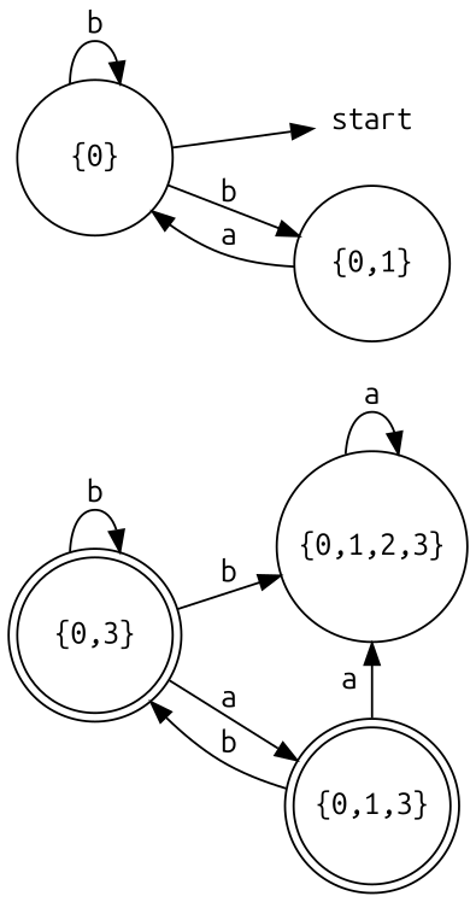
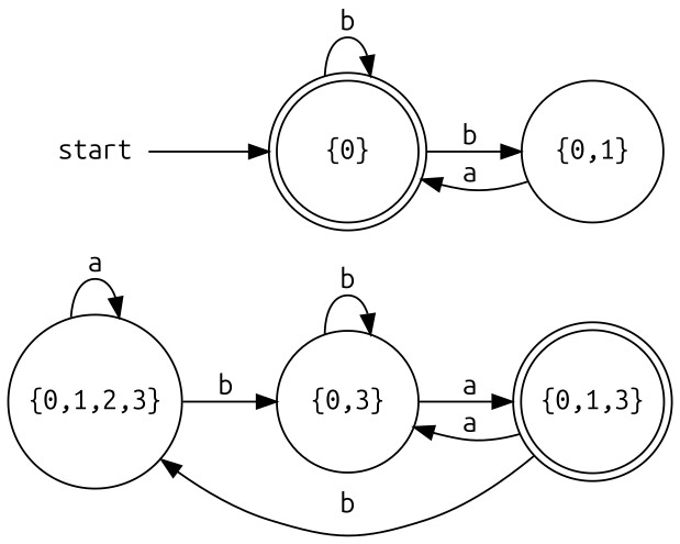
  digraph {
    fontname="Ubuntu Mono"
    rankdir=LR
    node [fontname="Ubuntu Mono" shape=circle]
    edge [fontname="Ubuntu Mono"]
    "{0,1,2,3}" [width=1]
-   "{0,3}" [shape=doublecircle width=1]
+   "{0,3}" [width=1]
    "{0,1,3}" [shape=doublecircle width=1]
    start [height=0 shape=none width=0]
-   "{0}" [width=1]
+   "{0}" [shape=doublecircle width=1]
    "{0,1}" [width=1]
    "{0,1,2,3}" -> "{0,1,2,3}" [label=a]
-   "{0,3}" -> "{0,1,2,3}" [label=b]
+   "{0,1,2,3}" -> "{0,3}" [label=b]
    "{0,3}" -> "{0,3}" [label=b]
    "{0,3}" -> "{0,1,3}" [label=a]
-   "{0,1,3}" -> "{0,1,2,3}" [constraint=false label=a]
-   "{0,1,3}" -> "{0,3}" [constraint=false label=b]
-   "{0}" -> start
+   "{0,1,3}" -> "{0,1,2,3}" [constraint=false label=b]
+   "{0,1,3}" -> "{0,3}" [constraint=false label=a]
+   start -> "{0}"
    "{0}" -> "{0}" [label=b]
    "{0}" -> "{0,1}" [label=b]
    "{0,1}" -> "{0}" [constraint=false label=a]
  }
